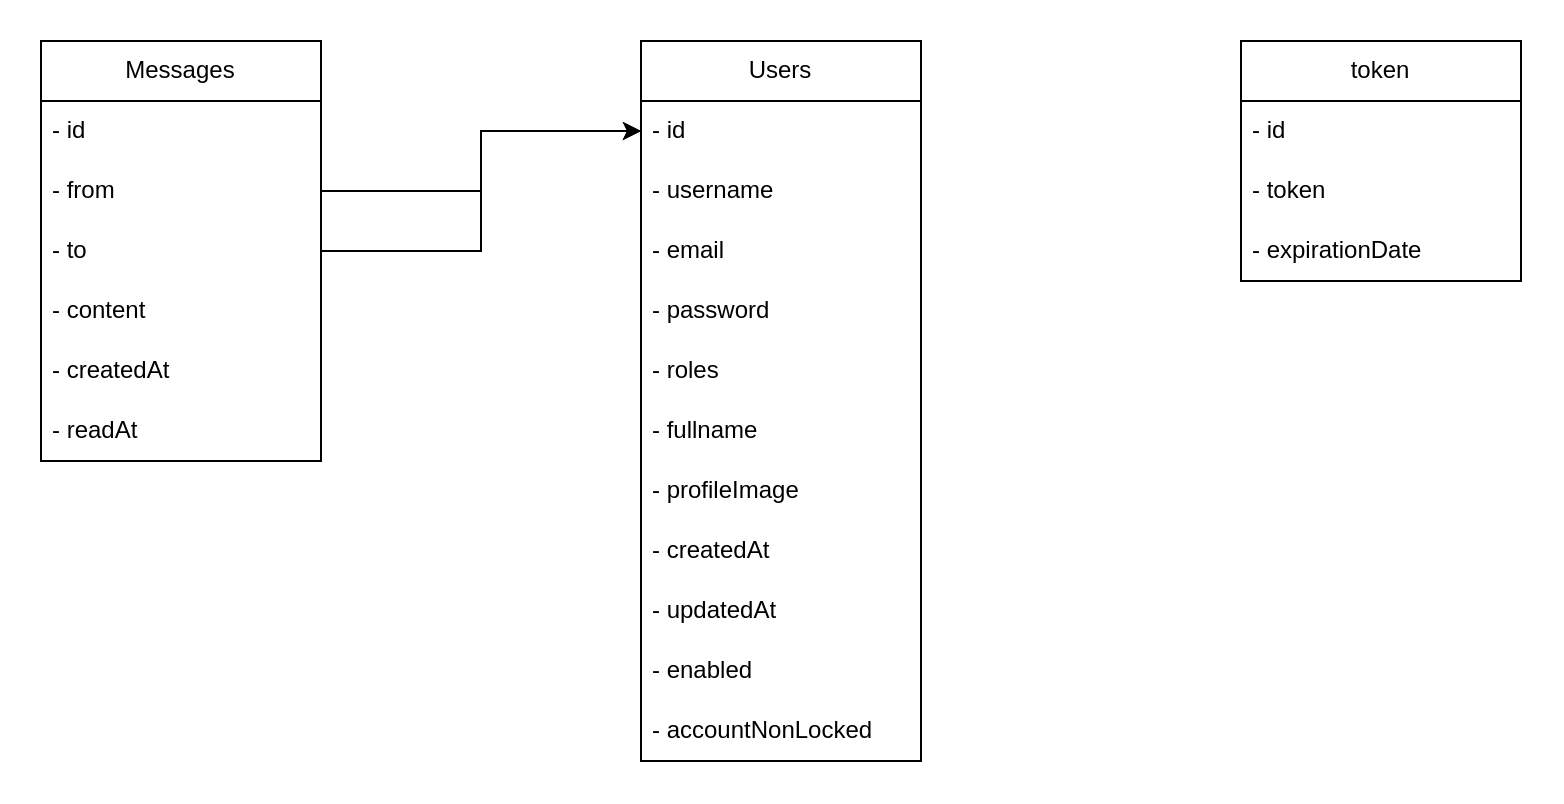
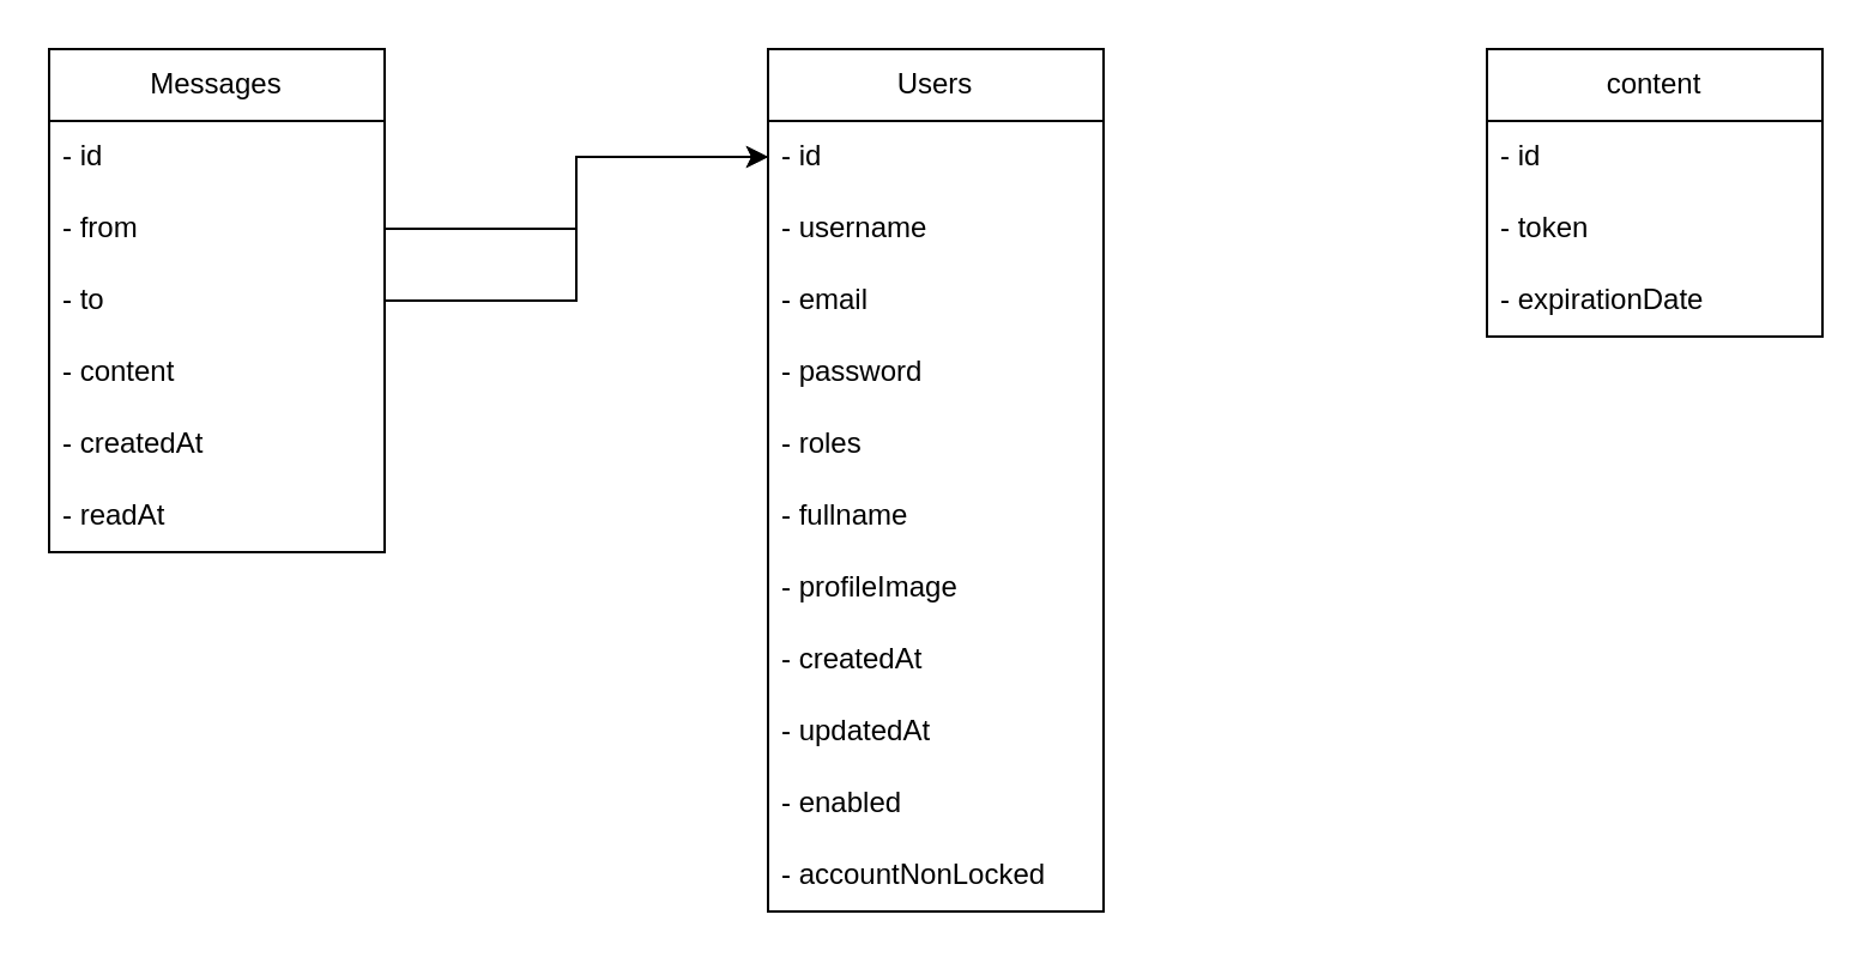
  <mxCell id="0" />
  <mxCell id="1" parent="0" />
  <mxCell id="2" value="Messages" style="swimlane;fontStyle=0;childLayout=stackLayout;horizontal=1;startSize=30;horizontalStack=0;resizeParent=1;resizeParentMax=0;resizeLast=0;collapsible=1;marginBottom=0;whiteSpace=wrap;html=1;expand=1;resizable=0;" parent="1" vertex="1"><mxGeometry x="20" y="20" width="140" height="210" as="geometry"><mxRectangle x="120" y="130" width="100" height="30" as="alternateBounds" /></mxGeometry></mxCell>
  <mxCell id="3" value="- id" style="text;strokeColor=none;fillColor=none;align=left;verticalAlign=middle;spacingLeft=4;spacingRight=4;overflow=hidden;points=[[0,0.5],[1,0.5]];portConstraint=eastwest;rotatable=0;whiteSpace=wrap;html=1;" parent="2" vertex="1"><mxGeometry y="30" width="140" height="30" as="geometry" /></mxCell>
  <mxCell id="4" value="- from" style="text;strokeColor=none;fillColor=none;align=left;verticalAlign=middle;spacingLeft=4;spacingRight=4;overflow=hidden;points=[[0,0.5],[1,0.5]];portConstraint=eastwest;rotatable=0;whiteSpace=wrap;html=1;" parent="2" vertex="1"><mxGeometry y="60" width="140" height="30" as="geometry" /></mxCell>
  <mxCell id="5" value="- to" style="text;strokeColor=none;fillColor=none;align=left;verticalAlign=middle;spacingLeft=4;spacingRight=4;overflow=hidden;points=[[0,0.5],[1,0.5]];portConstraint=eastwest;rotatable=0;whiteSpace=wrap;html=1;" parent="2" vertex="1"><mxGeometry y="90" width="140" height="30" as="geometry" /></mxCell>
  <mxCell id="6" value="- content" style="text;strokeColor=none;fillColor=none;align=left;verticalAlign=middle;spacingLeft=4;spacingRight=4;overflow=hidden;points=[[0,0.5],[1,0.5]];portConstraint=eastwest;rotatable=0;whiteSpace=wrap;html=1;" parent="2" vertex="1"><mxGeometry y="120" width="140" height="30" as="geometry" /></mxCell>
  <mxCell id="7" value="- createdAt" style="text;strokeColor=none;fillColor=none;align=left;verticalAlign=middle;spacingLeft=4;spacingRight=4;overflow=hidden;points=[[0,0.5],[1,0.5]];portConstraint=eastwest;rotatable=0;whiteSpace=wrap;html=1;" parent="2" vertex="1"><mxGeometry y="150" width="140" height="30" as="geometry" /></mxCell>
  <mxCell id="8" value="- readAt" style="text;strokeColor=none;fillColor=none;align=left;verticalAlign=middle;spacingLeft=4;spacingRight=4;overflow=hidden;points=[[0,0.5],[1,0.5]];portConstraint=eastwest;rotatable=0;whiteSpace=wrap;html=1;" parent="2" vertex="1"><mxGeometry y="180" width="140" height="30" as="geometry" /></mxCell>
  <mxCell id="9" value="Users" style="swimlane;fontStyle=0;childLayout=stackLayout;horizontal=1;startSize=30;horizontalStack=0;resizeParent=1;resizeParentMax=0;resizeLast=0;collapsible=1;marginBottom=0;whiteSpace=wrap;html=1;expand=1;resizable=0;" parent="1" vertex="1"><mxGeometry x="320" y="20" width="140" height="360" as="geometry"><mxRectangle x="120" y="130" width="100" height="30" as="alternateBounds" /></mxGeometry></mxCell>
  <mxCell id="10" value="- id" style="text;strokeColor=none;fillColor=none;align=left;verticalAlign=middle;spacingLeft=4;spacingRight=4;overflow=hidden;points=[[0,0.5],[1,0.5]];portConstraint=eastwest;rotatable=0;whiteSpace=wrap;html=1;" parent="9" vertex="1"><mxGeometry y="30" width="140" height="30" as="geometry" /></mxCell>
  <mxCell id="11" value="- username" style="text;strokeColor=none;fillColor=none;align=left;verticalAlign=middle;spacingLeft=4;spacingRight=4;overflow=hidden;points=[[0,0.5],[1,0.5]];portConstraint=eastwest;rotatable=0;whiteSpace=wrap;html=1;" parent="9" vertex="1"><mxGeometry y="60" width="140" height="30" as="geometry" /></mxCell>
  <mxCell id="12" value="- email" style="text;strokeColor=none;fillColor=none;align=left;verticalAlign=middle;spacingLeft=4;spacingRight=4;overflow=hidden;points=[[0,0.5],[1,0.5]];portConstraint=eastwest;rotatable=0;whiteSpace=wrap;html=1;" parent="9" vertex="1"><mxGeometry y="90" width="140" height="30" as="geometry" /></mxCell>
  <mxCell id="13" value="- password" style="text;strokeColor=none;fillColor=none;align=left;verticalAlign=middle;spacingLeft=4;spacingRight=4;overflow=hidden;points=[[0,0.5],[1,0.5]];portConstraint=eastwest;rotatable=0;whiteSpace=wrap;html=1;" parent="9" vertex="1"><mxGeometry y="120" width="140" height="30" as="geometry" /></mxCell>
  <mxCell id="14" value="- roles" style="text;strokeColor=none;fillColor=none;align=left;verticalAlign=middle;spacingLeft=4;spacingRight=4;overflow=hidden;points=[[0,0.5],[1,0.5]];portConstraint=eastwest;rotatable=0;whiteSpace=wrap;html=1;" parent="9" vertex="1"><mxGeometry y="150" width="140" height="30" as="geometry" /></mxCell>
  <mxCell id="15" value="- fullname" style="text;strokeColor=none;fillColor=none;align=left;verticalAlign=middle;spacingLeft=4;spacingRight=4;overflow=hidden;points=[[0,0.5],[1,0.5]];portConstraint=eastwest;rotatable=0;whiteSpace=wrap;html=1;" parent="9" vertex="1"><mxGeometry y="180" width="140" height="30" as="geometry" /></mxCell>
  <mxCell id="16" value="- profileImage" style="text;strokeColor=none;fillColor=none;align=left;verticalAlign=middle;spacingLeft=4;spacingRight=4;overflow=hidden;points=[[0,0.5],[1,0.5]];portConstraint=eastwest;rotatable=0;whiteSpace=wrap;html=1;" parent="9" vertex="1"><mxGeometry y="210" width="140" height="30" as="geometry" /></mxCell>
  <mxCell id="17" value="- createdAt" style="text;strokeColor=none;fillColor=none;align=left;verticalAlign=middle;spacingLeft=4;spacingRight=4;overflow=hidden;points=[[0,0.5],[1,0.5]];portConstraint=eastwest;rotatable=0;whiteSpace=wrap;html=1;" parent="9" vertex="1"><mxGeometry y="240" width="140" height="30" as="geometry" /></mxCell>
  <mxCell id="18" value="- updatedAt" style="text;strokeColor=none;fillColor=none;align=left;verticalAlign=middle;spacingLeft=4;spacingRight=4;overflow=hidden;points=[[0,0.5],[1,0.5]];portConstraint=eastwest;rotatable=0;whiteSpace=wrap;html=1;" parent="9" vertex="1"><mxGeometry y="270" width="140" height="30" as="geometry" /></mxCell>
  <mxCell id="19" value="- enabled" style="text;strokeColor=none;fillColor=none;align=left;verticalAlign=middle;spacingLeft=4;spacingRight=4;overflow=hidden;points=[[0,0.5],[1,0.5]];portConstraint=eastwest;rotatable=0;whiteSpace=wrap;html=1;" parent="9" vertex="1"><mxGeometry y="300" width="140" height="30" as="geometry" /></mxCell>
  <mxCell id="20" value="- accountNonLocked" style="text;strokeColor=none;fillColor=none;align=left;verticalAlign=middle;spacingLeft=4;spacingRight=4;overflow=hidden;points=[[0,0.5],[1,0.5]];portConstraint=eastwest;rotatable=0;whiteSpace=wrap;html=1;" parent="9" vertex="1"><mxGeometry y="330" width="140" height="30" as="geometry" /></mxCell>
- <mxCell id="21" value="token" style="swimlane;fontStyle=0;childLayout=stackLayout;horizontal=1;startSize=30;horizontalStack=0;resizeParent=1;resizeParentMax=0;resizeLast=0;collapsible=1;marginBottom=0;whiteSpace=wrap;html=1;expand=1;resizable=0;" parent="1" vertex="1"><mxGeometry x="620" y="20" width="140" height="120" as="geometry"><mxRectangle x="120" y="130" width="100" height="30" as="alternateBounds" /></mxGeometry></mxCell>
+ <mxCell id="21" value="content" style="swimlane;fontStyle=0;childLayout=stackLayout;horizontal=1;startSize=30;horizontalStack=0;resizeParent=1;resizeParentMax=0;resizeLast=0;collapsible=1;marginBottom=0;whiteSpace=wrap;html=1;expand=1;resizable=0;" parent="1" vertex="1"><mxGeometry x="620" y="20" width="140" height="120" as="geometry"><mxRectangle x="120" y="130" width="100" height="30" as="alternateBounds" /></mxGeometry></mxCell>
  <mxCell id="22" value="- id" style="text;strokeColor=none;fillColor=none;align=left;verticalAlign=middle;spacingLeft=4;spacingRight=4;overflow=hidden;points=[[0,0.5],[1,0.5]];portConstraint=eastwest;rotatable=0;whiteSpace=wrap;html=1;" parent="21" vertex="1"><mxGeometry y="30" width="140" height="30" as="geometry" /></mxCell>
  <mxCell id="23" value="- token" style="text;strokeColor=none;fillColor=none;align=left;verticalAlign=middle;spacingLeft=4;spacingRight=4;overflow=hidden;points=[[0,0.5],[1,0.5]];portConstraint=eastwest;rotatable=0;whiteSpace=wrap;html=1;" parent="21" vertex="1"><mxGeometry y="60" width="140" height="30" as="geometry" /></mxCell>
  <mxCell id="24" value="- expirationDate" style="text;strokeColor=none;fillColor=none;align=left;verticalAlign=middle;spacingLeft=4;spacingRight=4;overflow=hidden;points=[[0,0.5],[1,0.5]];portConstraint=eastwest;rotatable=0;whiteSpace=wrap;html=1;" parent="21" vertex="1"><mxGeometry y="90" width="140" height="30" as="geometry" /></mxCell>
  <mxCell id="25" style="edgeStyle=orthogonalEdgeStyle;rounded=0;orthogonalLoop=1;jettySize=auto;html=1;entryX=0;entryY=0.5;entryDx=0;entryDy=0;" edge="1" parent="1" source="4" target="10"><mxGeometry relative="1" as="geometry" /></mxCell>
  <mxCell id="26" style="edgeStyle=orthogonalEdgeStyle;rounded=0;orthogonalLoop=1;jettySize=auto;html=1;entryX=0;entryY=0.5;entryDx=0;entryDy=0;" edge="1" parent="1" source="5" target="10"><mxGeometry relative="1" as="geometry" /></mxCell>
